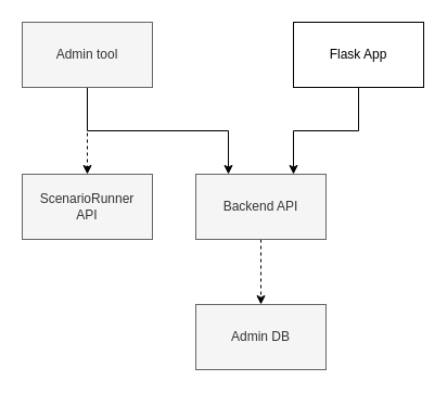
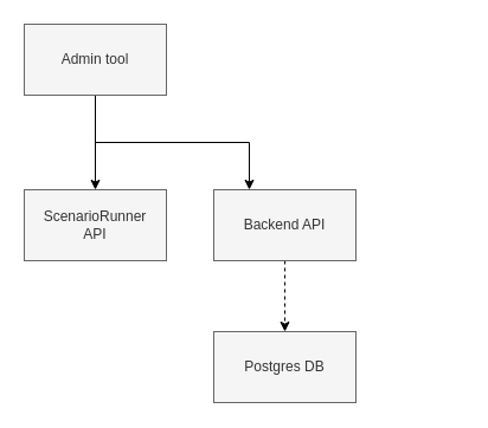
  <mxCell id="0" />
  <mxCell id="1" parent="0" />
- <mxCell id="2" value="Admin DB" style="rounded=0;whiteSpace=wrap;html=1;fillColor=#f5f5f5;fontColor=#333333;strokeColor=#666666;" vertex="1" parent="1"><mxGeometry x="180" y="280" width="120" height="60" as="geometry" /></mxCell>
+ <mxCell id="2" value="Postgres DB" style="rounded=0;whiteSpace=wrap;html=1;fillColor=#f5f5f5;fontColor=#333333;strokeColor=#666666;" vertex="1" parent="1"><mxGeometry x="180" y="280" width="120" height="60" as="geometry" /></mxCell>
  <mxCell id="3" value="" style="edgeStyle=orthogonalEdgeStyle;rounded=0;orthogonalLoop=1;jettySize=auto;html=1;entryX=0.25;entryY=0;entryDx=0;entryDy=0;" edge="1" parent="1" source="5" target="7"><mxGeometry relative="1" as="geometry"><Array as="points"><mxPoint x="80" y="120" /><mxPoint x="210" y="120" /></Array></mxGeometry></mxCell>
- <mxCell id="4" style="edgeStyle=orthogonalEdgeStyle;rounded=0;orthogonalLoop=1;jettySize=auto;html=1;dashed=1;" edge="1" parent="1" source="5" target="8"><mxGeometry relative="1" as="geometry" /></mxCell>
+ <mxCell id="4" style="edgeStyle=orthogonalEdgeStyle;rounded=0;orthogonalLoop=1;jettySize=auto;html=1;" edge="1" parent="1" source="5" target="8"><mxGeometry relative="1" as="geometry" /></mxCell>
  <mxCell id="5" value="Admin tool" style="rounded=0;whiteSpace=wrap;html=1;fillColor=#f5f5f5;fontColor=#333333;strokeColor=#666666;" vertex="1" parent="1"><mxGeometry x="20" y="20" width="120" height="60" as="geometry" /></mxCell>
  <mxCell id="6" style="edgeStyle=orthogonalEdgeStyle;rounded=0;orthogonalLoop=1;jettySize=auto;html=1;entryX=0.5;entryY=0;entryDx=0;entryDy=0;exitX=0.5;exitY=1;exitDx=0;exitDy=0;dashed=1;" edge="1" parent="1" source="7" target="2"><mxGeometry relative="1" as="geometry" /></mxCell>
  <mxCell id="7" value="Backend API" style="rounded=0;whiteSpace=wrap;html=1;fillColor=#f5f5f5;fontColor=#333333;strokeColor=#666666;" vertex="1" parent="1"><mxGeometry x="180" y="160" width="120" height="60" as="geometry" /></mxCell>
  <mxCell id="8" value="ScenarioRunner&lt;div&gt;API&lt;/div&gt;" style="rounded=0;whiteSpace=wrap;html=1;fillColor=#f5f5f5;fontColor=#333333;strokeColor=#666666;" vertex="1" parent="1"><mxGeometry x="20" y="160" width="120" height="60" as="geometry" /></mxCell>
- <mxCell id="9" style="edgeStyle=orthogonalEdgeStyle;rounded=0;orthogonalLoop=1;jettySize=auto;html=1;entryX=0.75;entryY=0;entryDx=0;entryDy=0;" edge="1" parent="1" source="10" target="7"><mxGeometry relative="1" as="geometry"><Array as="points"><mxPoint x="330" y="120" /><mxPoint x="270" y="120" /></Array></mxGeometry></mxCell>
- <mxCell id="10" value="Flask App" style="rounded=0;whiteSpace=wrap;html=1;" vertex="1" parent="1"><mxGeometry x="270" y="20" width="120" height="60" as="geometry" /></mxCell>
